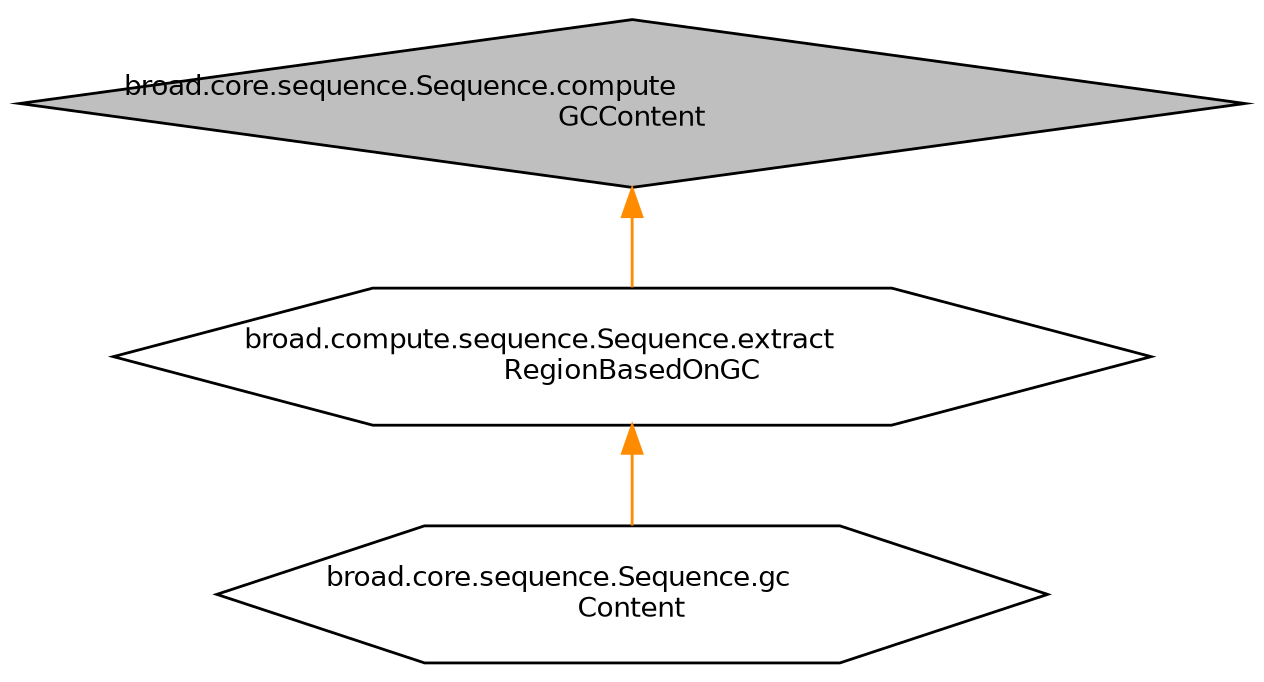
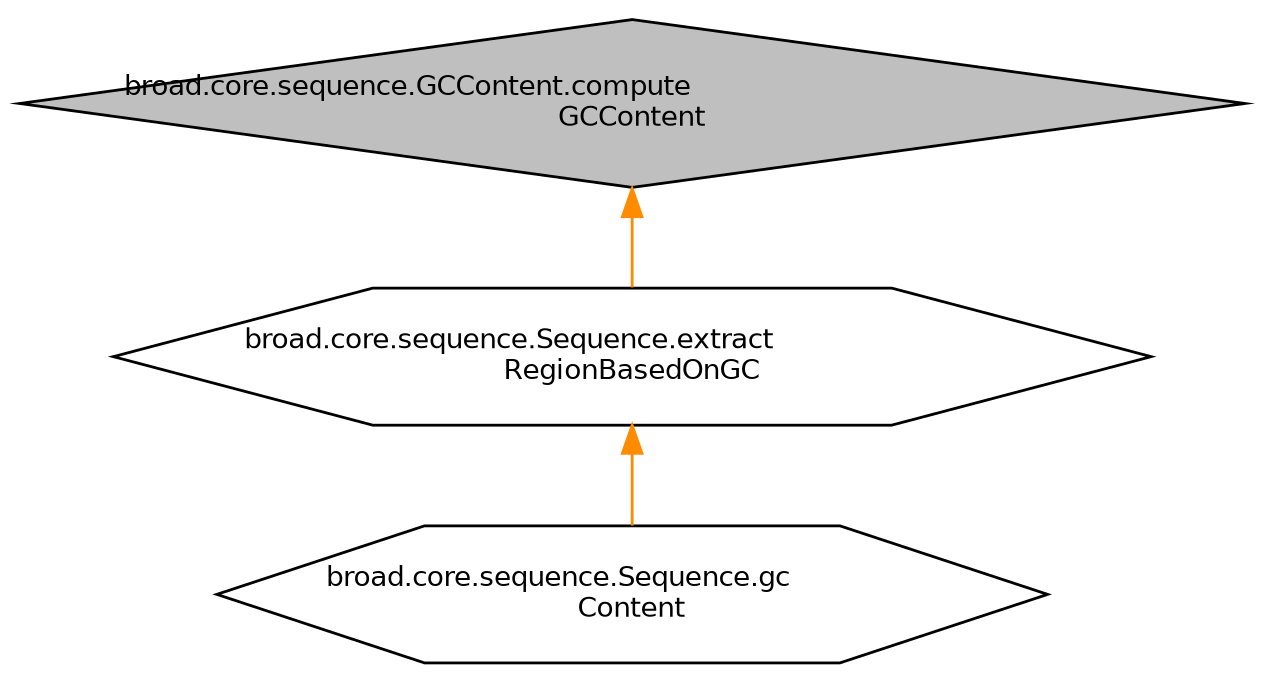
  digraph {
    rankdir=TB
    node [color=black fillcolor=white fontname=Helvetica fontsize=10 shape=hexagon style=filled]
    edge [color=darkorange dir=back fontname=Helvetica fontsize=10 labelfontname=Helvetica labelfontsize=10 style=solid]
-   n1 [fillcolor=grey75 fontcolor=black height=0.2 label="broad.core.sequence.Sequence.compute\lGCContent" shape=diamond width=0.4]
-   n2 [height=0.2 label="broad.compute.sequence.Sequence.extract\lRegionBasedOnGC" width=0.4]
+   n1 [fillcolor=grey75 fontcolor=black height=0.2 label="broad.core.sequence.GCContent.compute\lGCContent" shape=diamond width=0.4]
+   n2 [height=0.2 label="broad.core.sequence.Sequence.extract\lRegionBasedOnGC" width=0.4]
    n3 [height=0.2 label="broad.core.sequence.Sequence.gc\lContent" width=0.4]
    n1 -> n2
    n2 -> n3
  }
